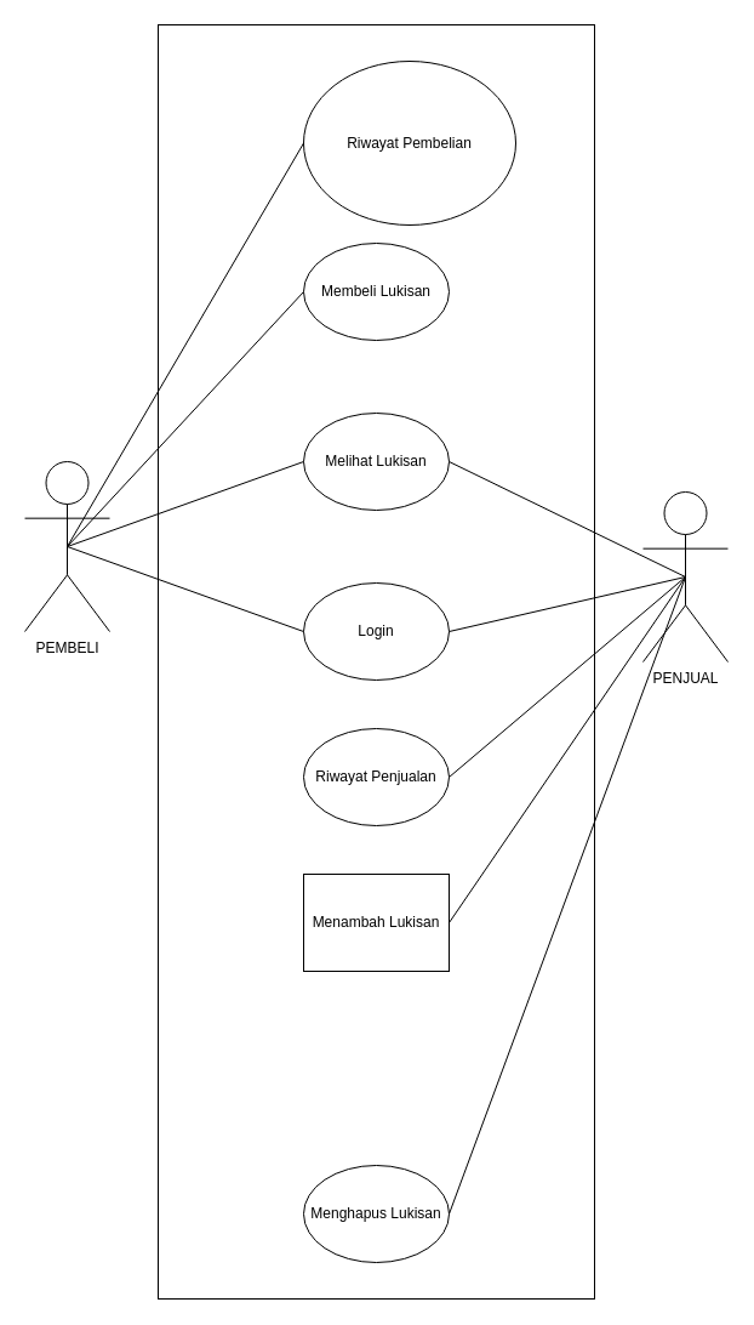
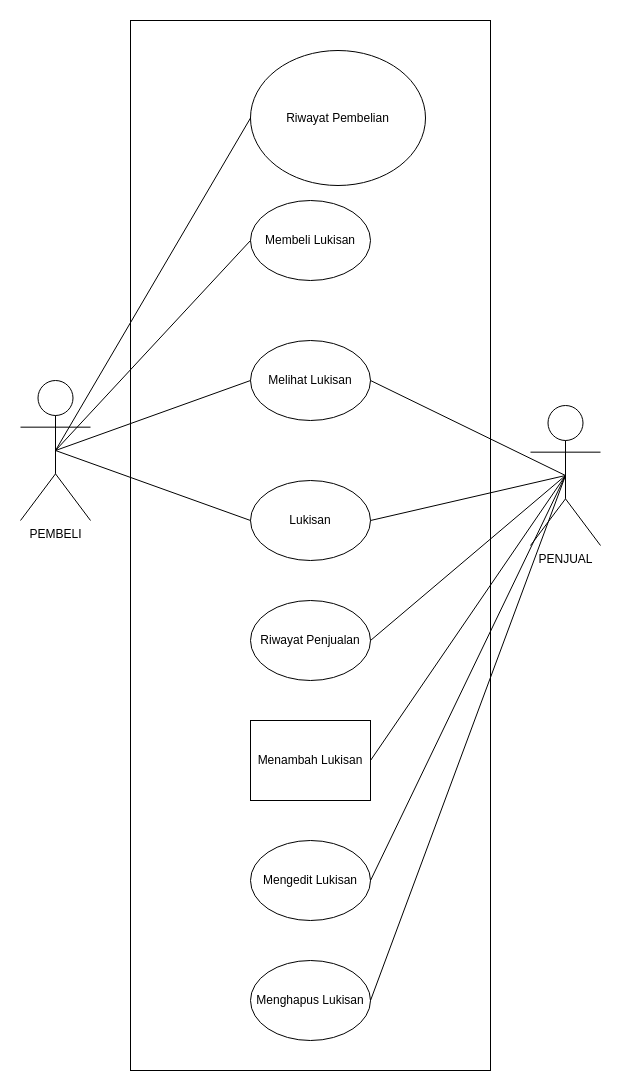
  <mxCell id="0" />
  <mxCell id="1" parent="0" />
  <mxCell id="2" value="" style="rounded=0;whiteSpace=wrap;html=1;" vertex="1" parent="1"><mxGeometry x="130" y="20" width="360" height="1050" as="geometry" /></mxCell>
  <mxCell id="3" value="PEMBELI" style="shape=umlActor;verticalLabelPosition=bottom;verticalAlign=top;html=1;outlineConnect=0;" vertex="1" parent="1"><mxGeometry x="20" y="380" width="70" height="140" as="geometry" /></mxCell>
  <mxCell id="4" value="PENJUAL" style="shape=umlActor;verticalLabelPosition=bottom;verticalAlign=top;html=1;outlineConnect=0;" vertex="1" parent="1"><mxGeometry x="530" y="405" width="70" height="140" as="geometry" /></mxCell>
  <mxCell id="5" value="Melihat Lukisan" style="ellipse;whiteSpace=wrap;html=1;" vertex="1" parent="1"><mxGeometry x="250" y="340" width="120" height="80" as="geometry" /></mxCell>
  <mxCell id="6" value="Riwayat Pembelian" style="ellipse;whiteSpace=wrap;html=1;" vertex="1" parent="1"><mxGeometry x="250" y="50" width="175" height="135" as="geometry" /></mxCell>
  <mxCell id="7" value="Riwayat Penjualan" style="ellipse;whiteSpace=wrap;html=1;" vertex="1" parent="1"><mxGeometry x="250" y="600" width="120" height="80" as="geometry" /></mxCell>
  <mxCell id="8" value="Menambah Lukisan" style="whiteSpace=wrap;html=1;rounded=0;" vertex="1" parent="1"><mxGeometry x="250" y="720" width="120" height="80" as="geometry" /></mxCell>
+ <mxCell id="9" value="Mengedit Lukisan" style="ellipse;whiteSpace=wrap;html=1;" vertex="1" parent="1"><mxGeometry x="250" y="840" width="120" height="80" as="geometry" /></mxCell>
  <mxCell id="10" value="Menghapus Lukisan" style="ellipse;whiteSpace=wrap;html=1;" vertex="1" parent="1"><mxGeometry x="250" y="960" width="120" height="80" as="geometry" /></mxCell>
  <mxCell id="11" value="Membeli Lukisan" style="ellipse;whiteSpace=wrap;html=1;" vertex="1" parent="1"><mxGeometry x="250" y="200" width="120" height="80" as="geometry" /></mxCell>
- <mxCell id="12" value="Login" style="ellipse;whiteSpace=wrap;html=1;" vertex="1" parent="1"><mxGeometry x="250" y="480" width="120" height="80" as="geometry" /></mxCell>
+ <mxCell id="12" value="Lukisan" style="ellipse;whiteSpace=wrap;html=1;" vertex="1" parent="1"><mxGeometry x="250" y="480" width="120" height="80" as="geometry" /></mxCell>
  <mxCell id="13" value="" style="endArrow=none;html=1;rounded=0;entryX=0;entryY=0.5;entryDx=0;entryDy=0;exitX=0.5;exitY=0.5;exitDx=0;exitDy=0;exitPerimeter=0;" edge="1" parent="1" source="3" target="5"><mxGeometry width="50" height="50" relative="1" as="geometry"><mxPoint x="50" y="480" as="sourcePoint" /><mxPoint x="100" y="430" as="targetPoint" /></mxGeometry></mxCell>
  <mxCell id="14" value="" style="endArrow=none;html=1;rounded=0;entryX=0;entryY=0.5;entryDx=0;entryDy=0;exitX=0.5;exitY=0.5;exitDx=0;exitDy=0;exitPerimeter=0;" edge="1" parent="1" source="3" target="12"><mxGeometry width="50" height="50" relative="1" as="geometry"><mxPoint x="170" y="590" as="sourcePoint" /><mxPoint x="220" y="540" as="targetPoint" /></mxGeometry></mxCell>
  <mxCell id="15" value="" style="endArrow=none;html=1;rounded=0;exitX=1;exitY=0.5;exitDx=0;exitDy=0;entryX=0.5;entryY=0.5;entryDx=0;entryDy=0;entryPerimeter=0;" edge="1" parent="1" source="5" target="4"><mxGeometry width="50" height="50" relative="1" as="geometry"><mxPoint x="580" y="310" as="sourcePoint" /><mxPoint x="630" y="260" as="targetPoint" /></mxGeometry></mxCell>
  <mxCell id="16" value="" style="endArrow=none;html=1;rounded=0;entryX=0.5;entryY=0.5;entryDx=0;entryDy=0;entryPerimeter=0;exitX=1;exitY=0.5;exitDx=0;exitDy=0;" edge="1" parent="1" source="12" target="4"><mxGeometry width="50" height="50" relative="1" as="geometry"><mxPoint x="170" y="440" as="sourcePoint" /><mxPoint x="220" y="390" as="targetPoint" /></mxGeometry></mxCell>
  <mxCell id="17" value="" style="endArrow=none;html=1;rounded=0;entryX=0;entryY=0.5;entryDx=0;entryDy=0;exitX=0.5;exitY=0.5;exitDx=0;exitDy=0;exitPerimeter=0;" edge="1" parent="1" source="3" target="11"><mxGeometry width="50" height="50" relative="1" as="geometry"><mxPoint x="170" y="300" as="sourcePoint" /><mxPoint x="220" y="250" as="targetPoint" /></mxGeometry></mxCell>
  <mxCell id="18" value="" style="endArrow=none;html=1;rounded=0;entryX=0;entryY=0.5;entryDx=0;entryDy=0;exitX=0.5;exitY=0.5;exitDx=0;exitDy=0;exitPerimeter=0;" edge="1" parent="1" source="3" target="6"><mxGeometry width="50" height="50" relative="1" as="geometry"><mxPoint x="170" y="300" as="sourcePoint" /><mxPoint x="220" y="250" as="targetPoint" /></mxGeometry></mxCell>
  <mxCell id="19" value="" style="endArrow=none;html=1;rounded=0;entryX=0.5;entryY=0.5;entryDx=0;entryDy=0;entryPerimeter=0;exitX=1;exitY=0.5;exitDx=0;exitDy=0;" edge="1" parent="1" source="7" target="4"><mxGeometry width="50" height="50" relative="1" as="geometry"><mxPoint x="170" y="730" as="sourcePoint" /><mxPoint x="220" y="680" as="targetPoint" /></mxGeometry></mxCell>
  <mxCell id="20" value="" style="endArrow=none;html=1;rounded=0;entryX=0.5;entryY=0.5;entryDx=0;entryDy=0;entryPerimeter=0;exitX=1;exitY=0.5;exitDx=0;exitDy=0;" edge="1" parent="1" source="8" target="4"><mxGeometry width="50" height="50" relative="1" as="geometry"><mxPoint x="170" y="730" as="sourcePoint" /><mxPoint x="220" y="680" as="targetPoint" /></mxGeometry></mxCell>
+ <mxCell id="21" value="" style="endArrow=none;html=1;rounded=0;entryX=0.5;entryY=0.5;entryDx=0;entryDy=0;entryPerimeter=0;exitX=1;exitY=0.5;exitDx=0;exitDy=0;" edge="1" parent="1" source="9" target="4"><mxGeometry width="50" height="50" relative="1" as="geometry"><mxPoint x="170" y="730" as="sourcePoint" /><mxPoint x="220" y="680" as="targetPoint" /></mxGeometry></mxCell>
  <mxCell id="22" value="" style="endArrow=none;html=1;rounded=0;entryX=0.5;entryY=0.5;entryDx=0;entryDy=0;entryPerimeter=0;exitX=1;exitY=0.5;exitDx=0;exitDy=0;" edge="1" parent="1" source="10" target="4"><mxGeometry width="50" height="50" relative="1" as="geometry"><mxPoint x="170" y="730" as="sourcePoint" /><mxPoint x="220" y="680" as="targetPoint" /></mxGeometry></mxCell>
